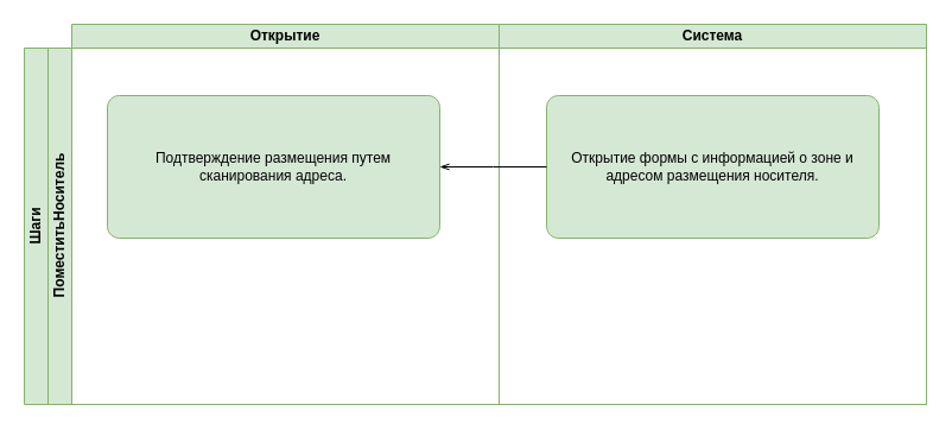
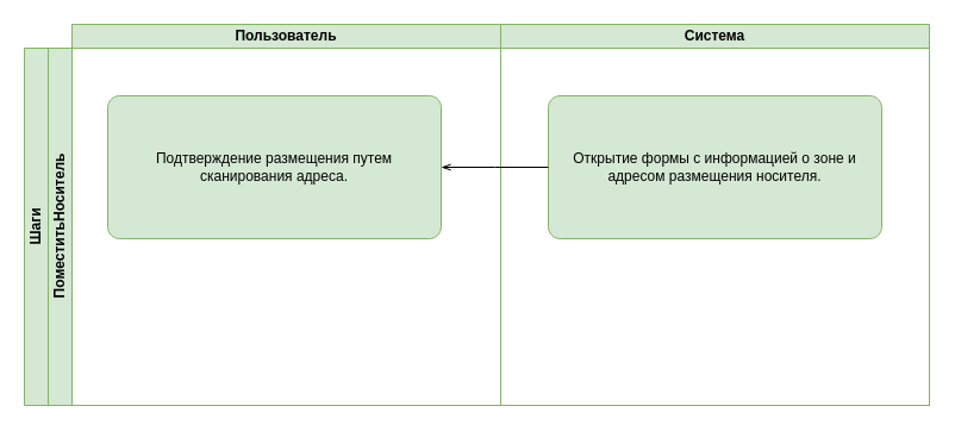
  <mxCell id="0" />
  <mxCell id="1" value="1" style="locked=1;" parent="0" />
  <mxCell id="2" value="Шаги" style="swimlane;html=1;childLayout=stackLayout;resizeParent=1;resizeParentMax=0;horizontal=0;startSize=20;horizontalStack=0;whiteSpace=wrap;fillColor=#d5e8d4;strokeColor=#82b366;" vertex="1" parent="1"><mxGeometry x="20" y="40" width="760" height="300" as="geometry" /></mxCell>
  <mxCell id="3" value="ПоместитьНоситель" style="swimlane;html=1;startSize=20;horizontal=0;fillColor=#d5e8d4;strokeColor=#82b366;" vertex="1" parent="2"><mxGeometry x="20" width="740" height="300" as="geometry" /></mxCell>
  <mxCell id="4" value="2" style="locked=1;" parent="0" />
- <mxCell id="5" value="Открытие" style="swimlane;startSize=20;whiteSpace=wrap;html=1;fillColor=#d5e8d4;strokeColor=#82b366;" vertex="1" parent="4"><mxGeometry x="60" y="20" width="360" height="320" as="geometry" /></mxCell>
+ <mxCell id="5" value="Пользователь" style="swimlane;startSize=20;whiteSpace=wrap;html=1;fillColor=#d5e8d4;strokeColor=#82b366;" vertex="1" parent="4"><mxGeometry x="60" y="20" width="360" height="320" as="geometry" /></mxCell>
  <mxCell id="6" value="Подтверждение размещения путем сканирования адреса." style="points=[[0.25,0,0],[0.5,0,0],[0.75,0,0],[1,0.25,0],[1,0.5,0],[1,0.75,0],[0.75,1,0],[0.5,1,0],[0.25,1,0],[0,0.75,0],[0,0.5,0],[0,0.25,0]];shape=mxgraph.bpmn.task;whiteSpace=wrap;rectStyle=rounded;size=10;html=1;taskMarker=abstract;fillColor=#d5e8d4;strokeColor=#82b366;" vertex="1" parent="5"><mxGeometry x="30" y="60" width="280" height="120" as="geometry" /></mxCell>
  <mxCell id="7" value="Система" style="swimlane;startSize=20;whiteSpace=wrap;html=1;fillColor=#d5e8d4;strokeColor=#82b366;" vertex="1" parent="4"><mxGeometry x="420" y="20" width="360" height="320" as="geometry" /></mxCell>
  <mxCell id="8" value="Открытие формы с информацией о зоне и адресом размещения носителя." style="points=[[0.25,0,0],[0.5,0,0],[0.75,0,0],[1,0.25,0],[1,0.5,0],[1,0.75,0],[0.75,1,0],[0.5,1,0],[0.25,1,0],[0,0.75,0],[0,0.5,0],[0,0.25,0]];shape=mxgraph.bpmn.task;whiteSpace=wrap;rectStyle=rounded;size=10;html=1;taskMarker=abstract;fillColor=#d5e8d4;strokeColor=#82b366;" vertex="1" parent="7"><mxGeometry x="40" y="60" width="280" height="120" as="geometry" /></mxCell>
  <mxCell id="9" value="" style="edgeStyle=elbowEdgeStyle;fontSize=12;html=1;endFill=0;startFill=0;endSize=6;startSize=6;endArrow=openThin;startArrow=none;rounded=0;entryX=1;entryY=0.5;entryDx=0;entryDy=0;entryPerimeter=0;exitX=0;exitY=0.5;exitDx=0;exitDy=0;exitPerimeter=0;" edge="1" parent="4" source="8" target="6"><mxGeometry width="160" relative="1" as="geometry"><mxPoint x="280" y="190" as="sourcePoint" /><mxPoint x="440" y="190" as="targetPoint" /></mxGeometry></mxCell>
